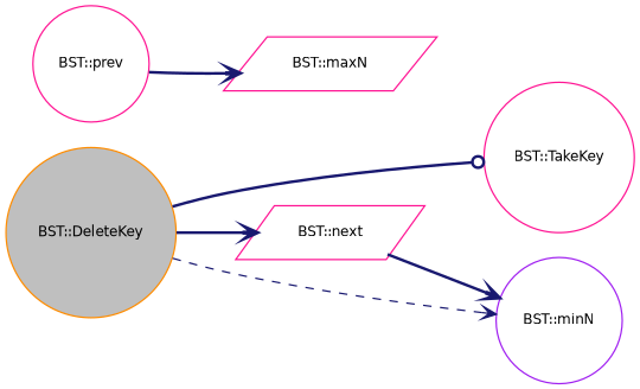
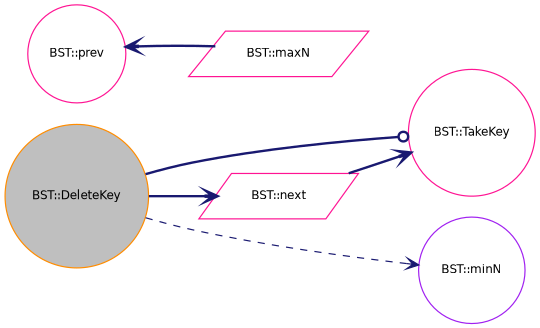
  digraph {
    rankdir=LR
    node [color=deeppink fillcolor=white fontname=Helvetica fontsize=10 shape=circle style=filled]
    edge [arrowhead=vee color=midnightblue fontname=Helvetica fontsize=10 labelfontname=Helvetica labelfontsize=10 style=bold]
    n1 [color=darkorange fillcolor=grey75 fontcolor=black height=0.2 label="BST::DeleteKey" width=0.4]
    n2 [height=0.2 label="BST::TakeKey" width=0.4]
    n3 [height=0.2 label="BST::next" shape=parallelogram width=0.4]
    n4 [color=purple height=0.2 label="BST::minN" width=0.4]
    n5 [height=0.2 label="BST::prev" width=0.4]
    n6 [height=0.2 label="BST::maxN" shape=parallelogram width=0.4]
    n1 -> n2 [arrowhead=odot]
    n1 -> n3
    n1 -> n4 [style=dashed]
-   n3 -> n4
-   n5 -> n6
+   n3 -> n2
+   n6 -> n5
  }
